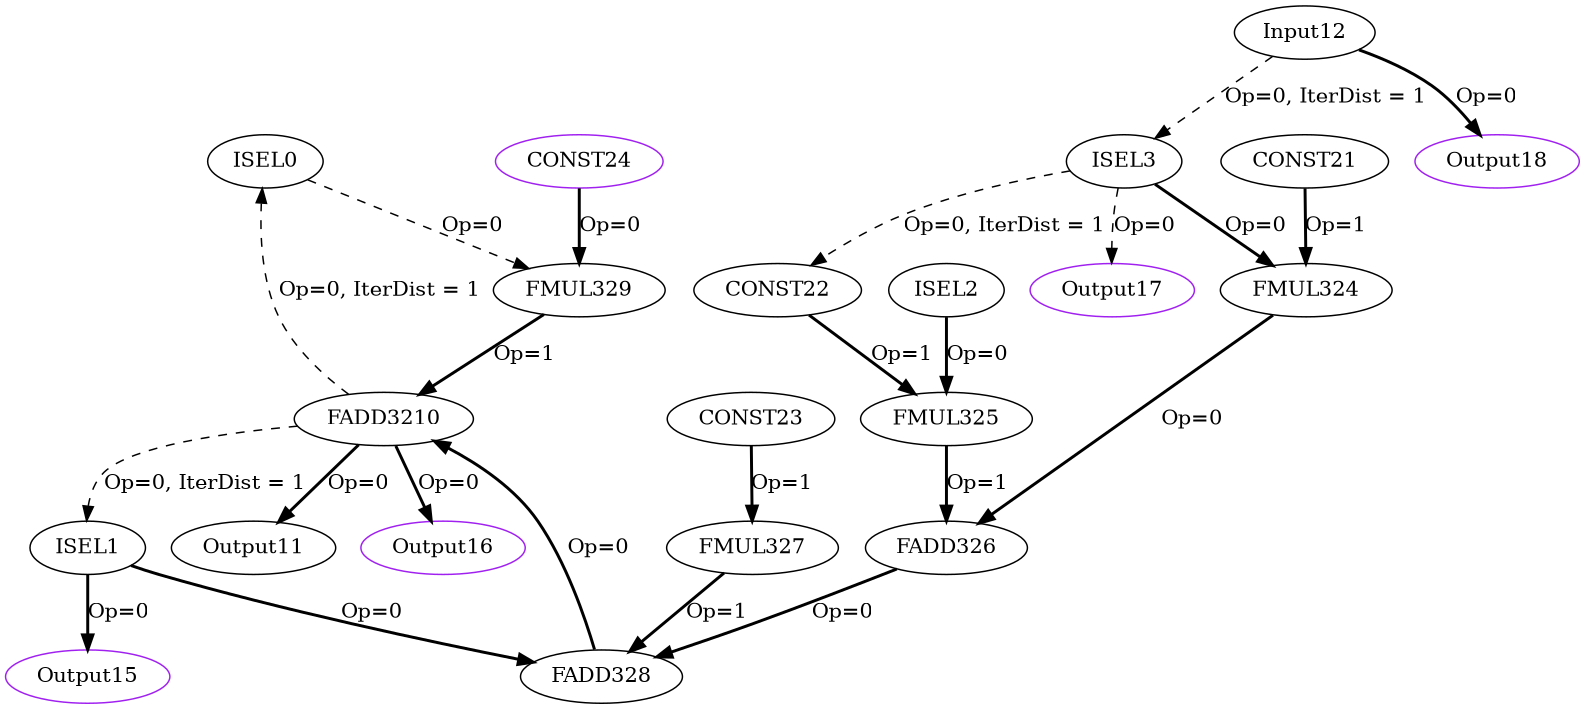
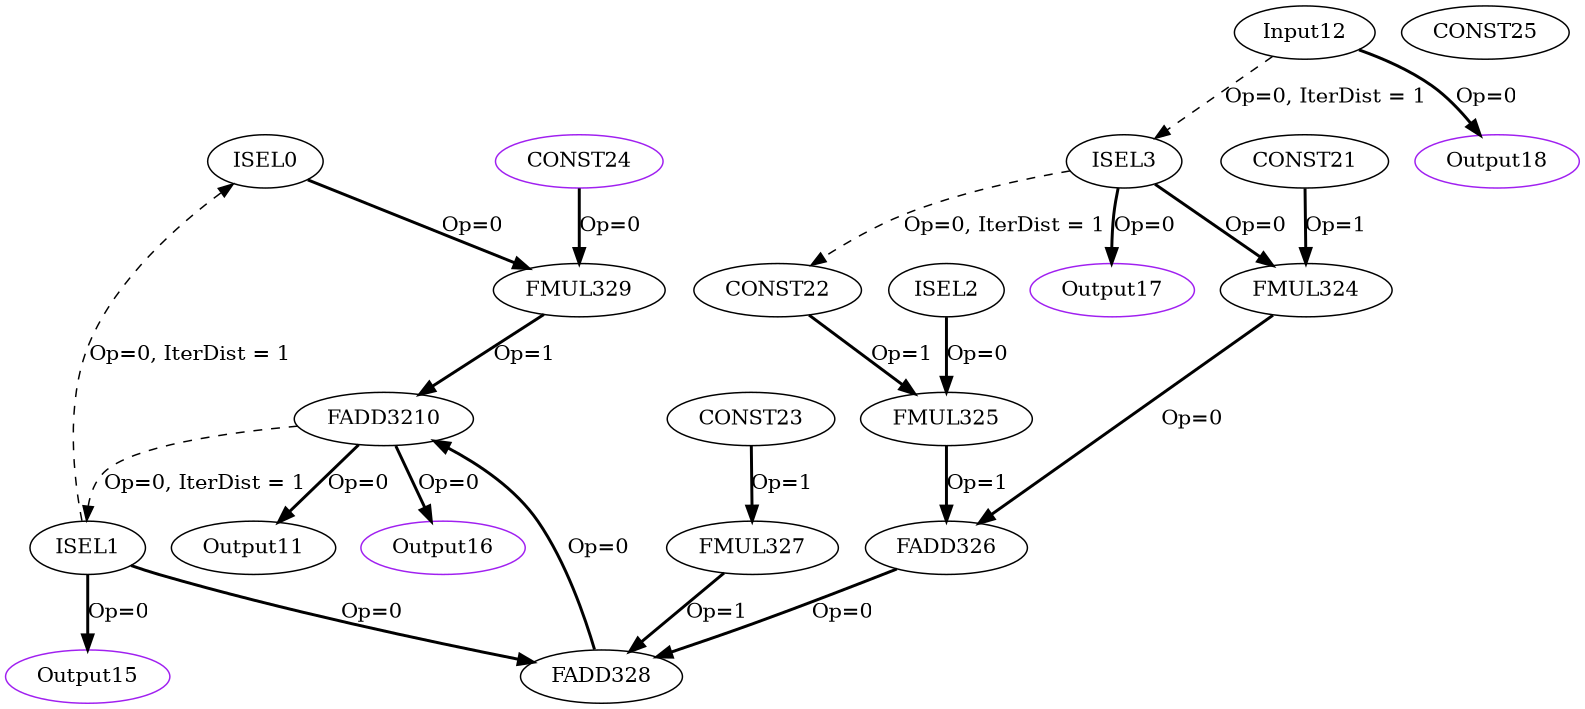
  digraph {
    node [color=black opcode=Output]
    edge [color=black operand=0 style=bold]
    ISEL0 [acc_first=1 acc_params="0,64,1,32" opcode=ISEL]
    FMUL329 [opcode=FMUL32]
    FADD3210 [opcode=FADD32]
    ISEL1 [acc_first=1 acc_params="0,64,1,32" opcode=ISEL]
    Output15 [color=purple offset="0,0" pattern="0,64,0,32" ref_name=kernel_deriche_1_4]
    FADD328 [opcode=FADD32]
    FMUL327 [opcode=FMUL32]
    ISEL2 [acc_first=1 acc_params="0,64,1,32" opcode=ISEL]
    FMUL325 [opcode=FMUL32]
    FADD326 [opcode=FADD32]
    ISEL3 [acc_first=1 acc_params="0,64,1,32" opcode=ISEL]
    FMUL324 [opcode=FMUL32]
    Output17 [color=purple offset="0,0" pattern="0,64,0,32" ref_name=kernel_deriche_1_3]
    CONST22 [opcode=CONST value="0x3DEA6028"]
    Output11 [offset="0,252" pattern="-4,64,508,32" ref_name=kernel_deriche_1_2]
    Output16 [color=purple offset="0,0" pattern="0,64,0,32" ref_name=kernel_deriche_1_5]
    Input12 [offset="0,252" opcode=Input pattern="-4,64,508,32" ref_name=kernel_deriche_1_0]
    Output18 [color=purple offset="0,0" pattern="0,64,0,32" ref_name=kernel_deriche_1_1]
    CONST21 [opcode=CONST value="0xBE3C1714"]
    CONST23 [opcode=CONST value="0x3F5744FD"]
    CONST24 [color=purple opcode=CONST value="0xBF1B4598"]
-   ISEL0 -> FMUL329 [label="Op=0" style=dashed]
+   CONST25 [opcode=CONST value="0x00000000"]
+   ISEL0 -> FMUL329 [label="Op=0"]
    FMUL329 -> FADD3210 [label="Op=1" operand=1]
    FADD3210 -> ISEL1 [iterdist=1 label="Op=0, IterDist = 1" style=dashed]
    FADD3210 -> Output11 [label="Op=0"]
    FADD3210 -> Output16 [label="Op=0"]
-   FADD3210 -> ISEL0 [iterdist=1 label="Op=0, IterDist = 1" style=dashed]
+   ISEL1 -> ISEL0 [iterdist=1 label="Op=0, IterDist = 1" style=dashed]
    ISEL1 -> Output15 [label="Op=0"]
    ISEL1 -> FADD328 [label="Op=0"]
    FADD328 -> FADD3210 [label="Op=0"]
    FMUL327 -> FADD328 [label="Op=1" operand=1]
    ISEL2 -> FMUL325 [label="Op=0"]
    FMUL325 -> FADD326 [label="Op=1" operand=1]
    FADD326 -> FADD328 [label="Op=0"]
    ISEL3 -> FMUL324 [label="Op=0"]
-   ISEL3 -> Output17 [label="Op=0" style=dashed]
+   ISEL3 -> Output17 [label="Op=0"]
    ISEL3 -> CONST22 [iterdist=1 label="Op=0, IterDist = 1" style=dashed]
    FMUL324 -> FADD326 [label="Op=0"]
    CONST22 -> FMUL325 [label="Op=1" operand=1]
    Input12 -> ISEL3 [iterdist=1 label="Op=0, IterDist = 1" style=dashed]
    Input12 -> Output18 [label="Op=0"]
    CONST21 -> FMUL324 [label="Op=1" operand=1]
    CONST23 -> FMUL327 [label="Op=1" operand=1]
    CONST24 -> FMUL329 [label="Op=0" operand=1]
  }
